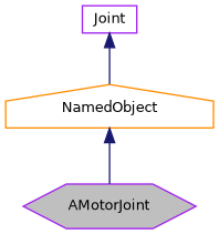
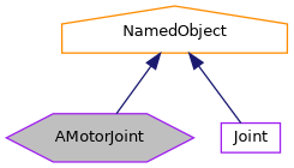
  digraph {
    node [color=purple fillcolor=white fontname=Helvetica fontsize=10 style=filled]
    edge [color=midnightblue dir=back fontname=Helvetica fontsize=10 labelfontname=Helvetica labelfontsize=10 style=solid]
    n1 [fillcolor=grey75 fontcolor=black height=0.2 label=AMotorJoint shape=hexagon width=0.4]
    n2 [height=0.2 label=Joint shape=box width=0.4]
    n3 [color=darkorange height=0.2 label=NamedObject shape=house width=0.4]
    n3 -> n1
-   n2 -> n3
+   n3 -> n2
  }
